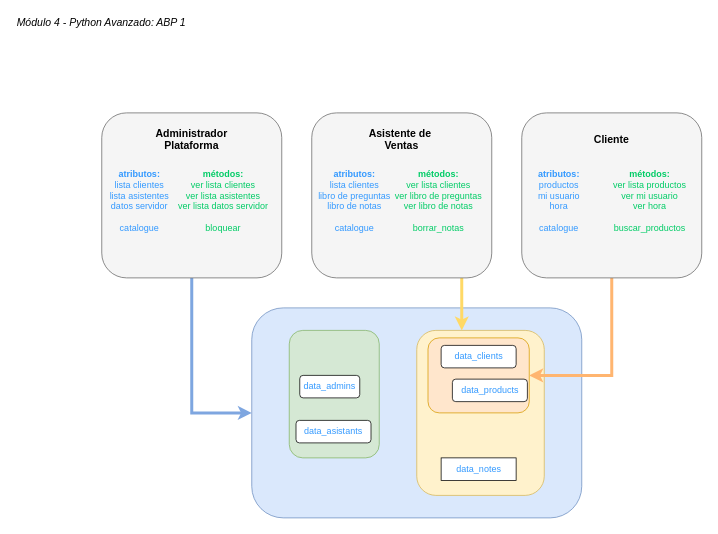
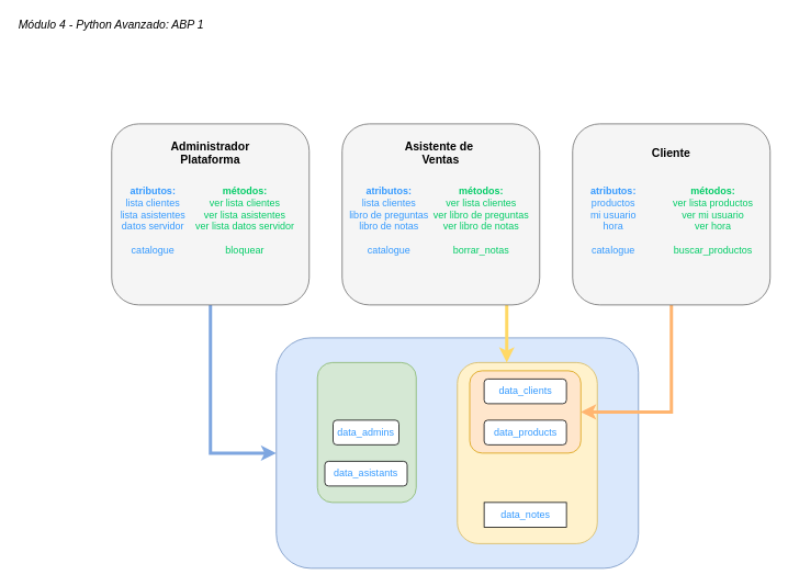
  <mxCell id="0" />
  <mxCell id="1" parent="0" />
  <mxCell id="2" value="&lt;div style=&quot;color: rgb(51 , 153 , 255) ; text-align: left&quot;&gt;&lt;br&gt;&lt;/div&gt;" style="rounded=1;whiteSpace=wrap;html=1;fillColor=#dae8fc;strokeColor=#6c8ebf;" vertex="1" parent="1"><mxGeometry x="335" y="410" width="440" height="280" as="geometry" /></mxCell>
  <mxCell id="3" value="&lt;div style=&quot;color: rgb(51 , 153 , 255) ; text-align: left&quot;&gt;&lt;br&gt;&lt;/div&gt;" style="rounded=1;whiteSpace=wrap;html=1;fillColor=#fff2cc;strokeColor=#d6b656;" vertex="1" parent="1"><mxGeometry x="555" y="440" width="170" height="220" as="geometry" /></mxCell>
  <mxCell id="4" value="&lt;div style=&quot;color: rgb(51 , 153 , 255) ; text-align: left&quot;&gt;&lt;br&gt;&lt;/div&gt;" style="rounded=1;whiteSpace=wrap;html=1;fillColor=#ffe6cc;strokeColor=#d79b00;" vertex="1" parent="1"><mxGeometry x="570" y="450" width="135" height="100" as="geometry" /></mxCell>
  <mxCell id="5" value="&lt;div style=&quot;color: rgb(51 , 153 , 255) ; text-align: left&quot;&gt;&lt;br&gt;&lt;/div&gt;" style="rounded=1;whiteSpace=wrap;html=1;fillColor=#d5e8d4;strokeColor=#82b366;" parent="1" vertex="1"><mxGeometry x="385" y="440" width="120" height="170" as="geometry" /></mxCell>
  <mxCell id="6" style="edgeStyle=orthogonalEdgeStyle;rounded=0;orthogonalLoop=1;jettySize=auto;html=1;entryX=0;entryY=0.5;entryDx=0;entryDy=0;strokeColor=#7EA6E0;strokeWidth=4;" edge="1" parent="1" source="7" target="2"><mxGeometry relative="1" as="geometry" /></mxCell>
  <mxCell id="7" value="" style="rounded=1;whiteSpace=wrap;html=1;fillColor=#f5f5f5;strokeColor=#666666;fontColor=#333333;fontStyle=1;fontSize=14;" parent="1" vertex="1"><mxGeometry x="135" y="150" width="240" height="220" as="geometry" /></mxCell>
  <mxCell id="8" value="Administrador Plataforma" style="text;html=1;strokeColor=none;fillColor=none;align=center;verticalAlign=middle;whiteSpace=wrap;rounded=0;fontStyle=1;fontSize=14;" parent="1" vertex="1"><mxGeometry x="180" y="170" width="150" height="30" as="geometry" /></mxCell>
  <mxCell id="9" value="&lt;div style=&quot;text-align: center&quot;&gt;&lt;font face=&quot;helvetica&quot;&gt;&lt;b&gt;atributos:&lt;/b&gt;&lt;/font&gt;&lt;/div&gt;&lt;div style=&quot;text-align: center&quot;&gt;&lt;font face=&quot;helvetica&quot;&gt;lista clientes&lt;/font&gt;&lt;/div&gt;&lt;div style=&quot;text-align: center&quot;&gt;&lt;font face=&quot;helvetica&quot;&gt;lista asistentes&lt;/font&gt;&lt;/div&gt;&lt;div style=&quot;text-align: center&quot;&gt;&lt;font face=&quot;helvetica&quot;&gt;datos servidor&lt;/font&gt;&lt;/div&gt;&lt;div style=&quot;text-align: center&quot;&gt;&lt;font face=&quot;helvetica&quot;&gt;&lt;br&gt;&lt;/font&gt;&lt;/div&gt;&lt;div style=&quot;text-align: center&quot;&gt;&lt;font face=&quot;helvetica&quot;&gt;catalogue&lt;br&gt;&lt;/font&gt;&lt;/div&gt;" style="text;whiteSpace=wrap;html=1;fontColor=#3399FF;" parent="1" vertex="1"><mxGeometry x="144" y="218" width="90" height="112" as="geometry" /></mxCell>
  <mxCell id="10" value="&lt;div style=&quot;text-align: center&quot;&gt;&lt;font face=&quot;helvetica&quot;&gt;&lt;b&gt;métodos:&lt;/b&gt;&lt;/font&gt;&lt;/div&gt;&lt;div style=&quot;text-align: center&quot;&gt;&lt;font face=&quot;helvetica&quot;&gt;ver lista clientes&lt;/font&gt;&lt;/div&gt;&lt;div style=&quot;text-align: center&quot;&gt;&lt;font face=&quot;helvetica&quot;&gt;ver lista asistentes&lt;/font&gt;&lt;/div&gt;&lt;div style=&quot;text-align: center&quot;&gt;&lt;font face=&quot;helvetica&quot;&gt;ver lista datos servidor&lt;/font&gt;&lt;/div&gt;&lt;div style=&quot;text-align: center&quot;&gt;&lt;font face=&quot;helvetica&quot;&gt;&lt;br&gt;&lt;/font&gt;&lt;/div&gt;&lt;div style=&quot;text-align: center&quot;&gt;&lt;font face=&quot;helvetica&quot;&gt;bloquear&lt;br&gt;&lt;/font&gt;&lt;/div&gt;" style="text;whiteSpace=wrap;html=1;fontColor=#00CC66;" parent="1" vertex="1"><mxGeometry x="235" y="218" width="127" height="112" as="geometry" /></mxCell>
  <mxCell id="11" value="Módulo 4 - Python Avanzado: ABP 1" style="text;html=1;strokeColor=none;fillColor=none;align=left;verticalAlign=middle;whiteSpace=wrap;rounded=0;fontStyle=2;fontSize=14;" parent="1" vertex="1"><mxGeometry x="20" y="20" width="280" height="20" as="geometry" /></mxCell>
  <mxCell id="12" style="edgeStyle=orthogonalEdgeStyle;rounded=0;orthogonalLoop=1;jettySize=auto;html=1;strokeColor=#FFD966;strokeWidth=4;" edge="1" parent="1" source="13" target="3"><mxGeometry relative="1" as="geometry"><Array as="points"><mxPoint x="615" y="390" /><mxPoint x="615" y="390" /></Array></mxGeometry></mxCell>
  <mxCell id="13" value="" style="rounded=1;whiteSpace=wrap;html=1;fillColor=#f5f5f5;strokeColor=#666666;fontColor=#333333;fontStyle=1;fontSize=14;" parent="1" vertex="1"><mxGeometry x="415" y="150" width="240" height="220" as="geometry" /></mxCell>
  <mxCell id="14" value="Asistente de&amp;nbsp;&lt;br&gt;Ventas" style="text;html=1;strokeColor=none;fillColor=none;align=center;verticalAlign=middle;whiteSpace=wrap;rounded=0;fontStyle=1;fontSize=14;" parent="1" vertex="1"><mxGeometry x="460" y="170" width="150" height="30" as="geometry" /></mxCell>
  <mxCell id="15" value="&lt;div style=&quot;text-align: center&quot;&gt;&lt;font face=&quot;helvetica&quot;&gt;&lt;b&gt;atributos:&lt;/b&gt;&lt;/font&gt;&lt;/div&gt;&lt;div style=&quot;text-align: center&quot;&gt;&lt;font face=&quot;helvetica&quot;&gt;lista clientes&lt;/font&gt;&lt;/div&gt;&lt;div style=&quot;text-align: center&quot;&gt;&lt;font face=&quot;helvetica&quot;&gt;libro de preguntas&lt;/font&gt;&lt;/div&gt;&lt;div style=&quot;text-align: center&quot;&gt;&lt;font face=&quot;helvetica&quot;&gt;libro de notas&lt;/font&gt;&lt;/div&gt;&lt;div style=&quot;text-align: center&quot;&gt;&lt;font face=&quot;helvetica&quot;&gt;&lt;br&gt;&lt;/font&gt;&lt;/div&gt;&lt;div style=&quot;text-align: center&quot;&gt;&lt;font face=&quot;helvetica&quot;&gt;catalogue&lt;br&gt;&lt;/font&gt;&lt;/div&gt;" style="text;whiteSpace=wrap;html=1;fontColor=#3399FF;" parent="1" vertex="1"><mxGeometry x="422" y="218" width="110" height="112" as="geometry" /></mxCell>
  <mxCell id="16" value="&lt;div style=&quot;text-align: center&quot;&gt;&lt;font face=&quot;helvetica&quot;&gt;&lt;b&gt;métodos:&lt;/b&gt;&lt;/font&gt;&lt;/div&gt;&lt;div style=&quot;text-align: center&quot;&gt;&lt;font face=&quot;helvetica&quot;&gt;ver lista clientes&lt;/font&gt;&lt;/div&gt;&lt;div style=&quot;text-align: center&quot;&gt;&lt;font face=&quot;helvetica&quot;&gt;ver libro de preguntas&lt;/font&gt;&lt;/div&gt;&lt;div style=&quot;text-align: center&quot;&gt;&lt;font face=&quot;helvetica&quot;&gt;ver libro de notas&lt;/font&gt;&lt;/div&gt;&lt;div style=&quot;text-align: center&quot;&gt;&lt;font face=&quot;helvetica&quot;&gt;&lt;br&gt;&lt;/font&gt;&lt;/div&gt;&lt;div style=&quot;text-align: center&quot;&gt;&lt;font face=&quot;helvetica&quot;&gt;borrar_notas&lt;br&gt;&lt;/font&gt;&lt;/div&gt;" style="text;whiteSpace=wrap;html=1;fontColor=#00CC66;" parent="1" vertex="1"><mxGeometry x="524" y="218" width="127" height="112" as="geometry" /></mxCell>
  <mxCell id="17" style="edgeStyle=orthogonalEdgeStyle;rounded=0;orthogonalLoop=1;jettySize=auto;html=1;entryX=1;entryY=0.5;entryDx=0;entryDy=0;strokeColor=#FFB570;strokeWidth=4;" edge="1" parent="1" source="18" target="4"><mxGeometry relative="1" as="geometry" /></mxCell>
  <mxCell id="18" value="" style="rounded=1;whiteSpace=wrap;html=1;fillColor=#f5f5f5;strokeColor=#666666;fontColor=#333333;fontStyle=1;fontSize=14;" parent="1" vertex="1"><mxGeometry x="695" y="150" width="240" height="220" as="geometry" /></mxCell>
  <mxCell id="19" value="Cliente&lt;br&gt;" style="text;html=1;strokeColor=none;fillColor=none;align=center;verticalAlign=middle;whiteSpace=wrap;rounded=0;fontStyle=1;fontSize=14;" parent="1" vertex="1"><mxGeometry x="740" y="170" width="150" height="30" as="geometry" /></mxCell>
  <mxCell id="20" value="&lt;div style=&quot;text-align: center&quot;&gt;&lt;font face=&quot;helvetica&quot;&gt;&lt;b&gt;atributos:&lt;/b&gt;&lt;/font&gt;&lt;/div&gt;&lt;div style=&quot;text-align: center&quot;&gt;&lt;font face=&quot;helvetica&quot;&gt;productos&lt;/font&gt;&lt;/div&gt;&lt;div style=&quot;text-align: center&quot;&gt;&lt;font face=&quot;helvetica&quot;&gt;mi usuario&lt;/font&gt;&lt;/div&gt;&lt;div style=&quot;text-align: center&quot;&gt;&lt;font face=&quot;helvetica&quot;&gt;hora&lt;/font&gt;&lt;/div&gt;&lt;div style=&quot;text-align: center&quot;&gt;&lt;font face=&quot;helvetica&quot;&gt;&lt;br&gt;&lt;/font&gt;&lt;/div&gt;&lt;div style=&quot;text-align: center&quot;&gt;&lt;font face=&quot;helvetica&quot;&gt;catalogue&lt;br&gt;&lt;/font&gt;&lt;/div&gt;" style="text;whiteSpace=wrap;html=1;fontColor=#3399FF;" parent="1" vertex="1"><mxGeometry x="715" y="218" width="90" height="112" as="geometry" /></mxCell>
  <mxCell id="21" value="&lt;div style=&quot;text-align: center&quot;&gt;&lt;font face=&quot;helvetica&quot;&gt;&lt;b&gt;métodos:&lt;/b&gt;&lt;/font&gt;&lt;/div&gt;&lt;div style=&quot;text-align: center&quot;&gt;&lt;font face=&quot;helvetica&quot;&gt;ver lista productos&lt;/font&gt;&lt;/div&gt;&lt;div style=&quot;text-align: center&quot;&gt;&lt;font face=&quot;helvetica&quot;&gt;ver mi usuario&lt;/font&gt;&lt;/div&gt;&lt;div style=&quot;text-align: center&quot;&gt;&lt;font face=&quot;helvetica&quot;&gt;ver hora&lt;/font&gt;&lt;/div&gt;&lt;div style=&quot;text-align: center&quot;&gt;&lt;font face=&quot;helvetica&quot;&gt;&lt;br&gt;&lt;/font&gt;&lt;/div&gt;&lt;div style=&quot;text-align: center&quot;&gt;&lt;font face=&quot;helvetica&quot;&gt;buscar_productos&lt;br&gt;&lt;/font&gt;&lt;/div&gt;" style="text;whiteSpace=wrap;html=1;fontColor=#00CC66;" parent="1" vertex="1"><mxGeometry x="815" y="218" width="107" height="102" as="geometry" /></mxCell>
- <mxCell id="22" value="&lt;div style=&quot;text-align: left&quot;&gt;&lt;span&gt;&lt;font color=&quot;#3399ff&quot;&gt;data_products&lt;/font&gt;&lt;/span&gt;&lt;/div&gt;" style="rounded=1;whiteSpace=wrap;html=1;" parent="1" vertex="1"><mxGeometry x="602.5" y="505" width="100" height="30" as="geometry" /></mxCell>
- <mxCell id="23" value="&lt;font color=&quot;#3399ff&quot; face=&quot;helvetica&quot;&gt;data_admins&lt;/font&gt;" style="rounded=1;whiteSpace=wrap;html=1;" vertex="1" parent="1"><mxGeometry x="399" y="500" width="80" height="30" as="geometry" /></mxCell>
+ <mxCell id="22" value="&lt;div style=&quot;text-align: left&quot;&gt;&lt;span&gt;&lt;font color=&quot;#3399ff&quot;&gt;data_products&lt;/font&gt;&lt;/span&gt;&lt;/div&gt;" style="rounded=1;whiteSpace=wrap;html=1;" parent="1" vertex="1"><mxGeometry x="587.5" y="510" width="100" height="30" as="geometry" /></mxCell>
+ <mxCell id="23" value="&lt;font color=&quot;#3399ff&quot; face=&quot;helvetica&quot;&gt;data_admins&lt;/font&gt;" style="rounded=1;whiteSpace=wrap;html=1;" vertex="1" parent="1"><mxGeometry x="404" y="510" width="80" height="30" as="geometry" /></mxCell>
  <mxCell id="24" value="&lt;font color=&quot;#3399ff&quot; face=&quot;helvetica&quot;&gt;data_clients&lt;/font&gt;" style="rounded=1;whiteSpace=wrap;html=1;" vertex="1" parent="1"><mxGeometry x="587.5" y="460" width="100" height="30" as="geometry" /></mxCell>
  <mxCell id="25" value="&lt;font color=&quot;#3399ff&quot; face=&quot;helvetica&quot;&gt;data_asistants&lt;/font&gt;" style="rounded=1;whiteSpace=wrap;html=1;" vertex="1" parent="1"><mxGeometry x="394" y="560" width="100" height="30" as="geometry" /></mxCell>
  <mxCell id="26" value="&lt;div style=&quot;text-align: left&quot;&gt;&lt;font color=&quot;#3399ff&quot;&gt;data_notes&lt;/font&gt;&lt;br&gt;&lt;/div&gt;" style="whiteSpace=wrap;html=1;rounded=0;" vertex="1" parent="1"><mxGeometry x="587.5" y="610" width="100" height="30" as="geometry" /></mxCell>
